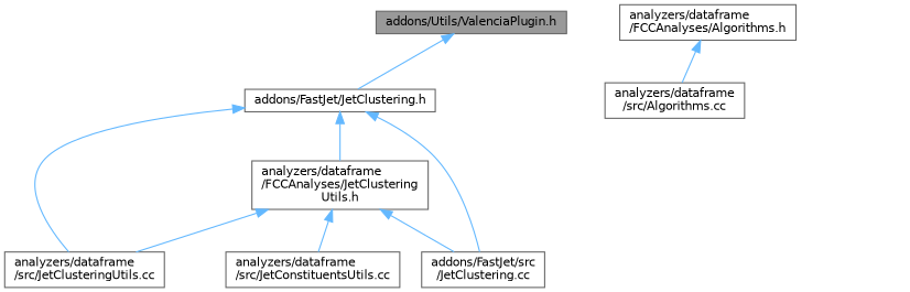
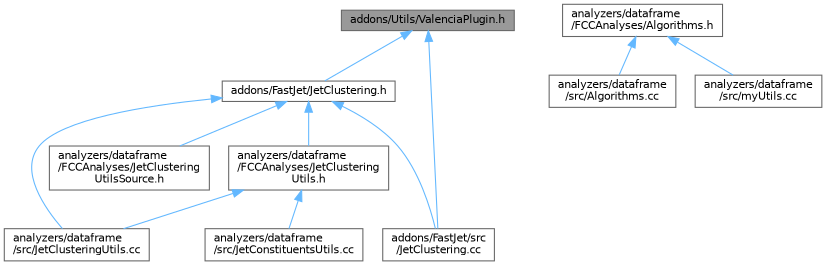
  digraph {
    node [color=grey40 fillcolor=white fontname=Helvetica fontsize=10 shape=box style=filled]
    edge [color=steelblue1 dir=back fontname=Helvetica fontsize=10 labelfontname=Helvetica labelfontsize=10 style=solid]
    n1 [color=gray40 fillcolor=grey60 fontcolor=black height=0.2 label="addons/Utils/ValenciaPlugin.h" width=0.4]
    n2 [height=0.2 label="addons/FastJet/JetClustering.h" width=0.4]
    n3 [height=0.2 label="addons/FastJet/src\l/JetClustering.cc" width=0.4]
    n4 [height=0.2 label="analyzers/dataframe\l/FCCAnalyses/JetClustering\lUtils.h" width=0.4]
+   n5 [height=0.2 label="analyzers/dataframe\l/FCCAnalyses/JetClustering\lUtilsSource.h" width=0.4]
    n6 [height=0.2 label="analyzers/dataframe\l/src/JetClusteringUtils.cc" width=0.4]
    n7 [height=0.2 label="analyzers/dataframe\l/FCCAnalyses/Algorithms.h" width=0.4]
    n8 [height=0.2 label="analyzers/dataframe\l/src/Algorithms.cc" width=0.4]
+   n9 [height=0.2 label="analyzers/dataframe\l/src/myUtils.cc" width=0.4]
    n10 [height=0.2 label="analyzers/dataframe\l/src/JetConstituentsUtils.cc" width=0.4]
    n1 -> n2
    n2 -> n3
    n2 -> n4
+   n2 -> n5
    n2 -> n6
-   n4 -> n3
+   n1 -> n3
    n4 -> n6
    n4 -> n10
    n7 -> n8
+   n7 -> n9
  }
